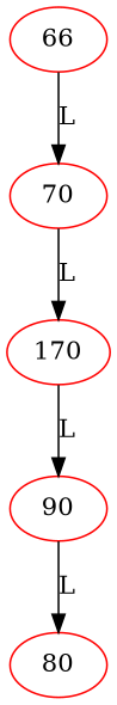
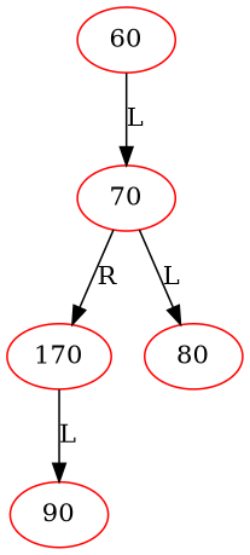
  digraph {
    node [color=red]
-   60 [label=66]
+   60
    70
    n3 [label=170]
    90
    80
    60 -> 70 [label=L]
-   70 -> n3 [label=L]
+   70 -> n3 [label=R]
    n3 -> 90 [label=L]
-   90 -> 80 [label=L]
+   70 -> 80 [label=L]
  }
